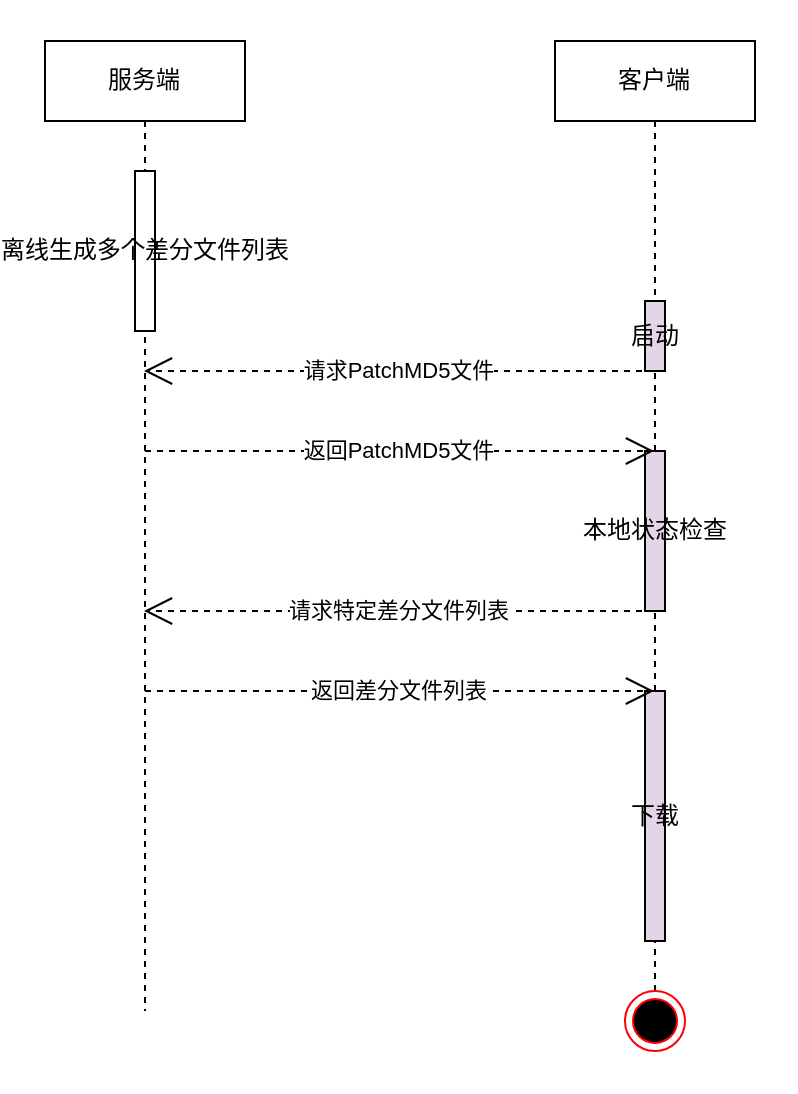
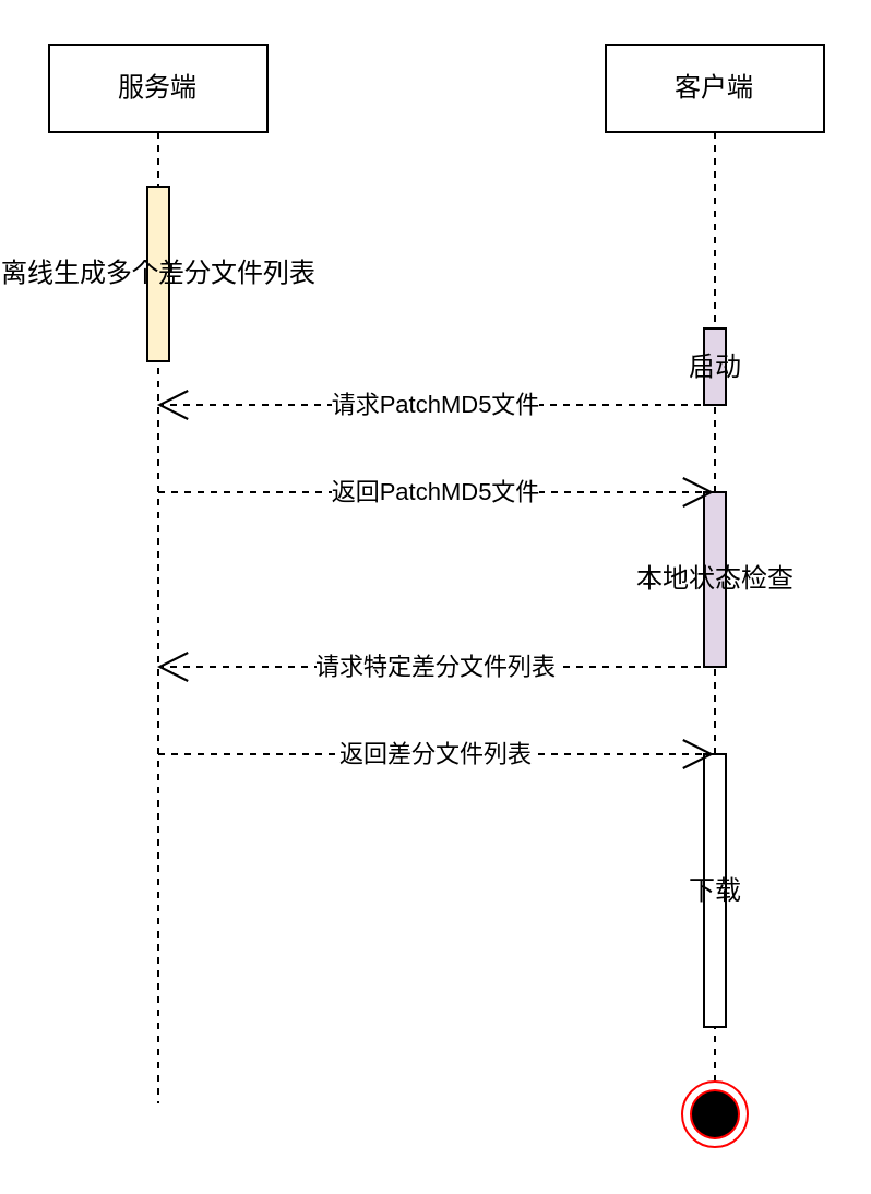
  <mxCell id="0" />
  <mxCell id="1" parent="0" />
  <mxCell id="2" value="服务端" style="shape=umlLifeline;perimeter=lifelinePerimeter;whiteSpace=wrap;html=1;container=1;dropTarget=0;collapsible=0;recursiveResize=0;outlineConnect=0;portConstraint=eastwest;newEdgeStyle={&quot;edgeStyle&quot;:&quot;elbowEdgeStyle&quot;,&quot;elbow&quot;:&quot;vertical&quot;,&quot;curved&quot;:0,&quot;rounded&quot;:0};" vertex="1" parent="1"><mxGeometry x="20" y="20" width="100" height="485" as="geometry" /></mxCell>
- <mxCell id="3" value="离线生成多个差分文件列表" style="html=1;points=[];perimeter=orthogonalPerimeter;outlineConnect=0;targetShapes=umlLifeline;portConstraint=eastwest;newEdgeStyle={&quot;edgeStyle&quot;:&quot;elbowEdgeStyle&quot;,&quot;elbow&quot;:&quot;vertical&quot;,&quot;curved&quot;:0,&quot;rounded&quot;:0};" vertex="1" parent="2"><mxGeometry x="45" y="65" width="10" height="80" as="geometry" /></mxCell>
+ <mxCell id="3" value="离线生成多个差分文件列表" style="html=1;points=[];perimeter=orthogonalPerimeter;outlineConnect=0;targetShapes=umlLifeline;portConstraint=eastwest;newEdgeStyle={&quot;edgeStyle&quot;:&quot;elbowEdgeStyle&quot;,&quot;elbow&quot;:&quot;vertical&quot;,&quot;curved&quot;:0,&quot;rounded&quot;:0};fillColor=#fff2cc;" vertex="1" parent="2"><mxGeometry x="45" y="65" width="10" height="80" as="geometry" /></mxCell>
  <mxCell id="4" value="客户端" style="shape=umlLifeline;perimeter=lifelinePerimeter;whiteSpace=wrap;html=1;container=1;dropTarget=0;collapsible=0;recursiveResize=0;outlineConnect=0;portConstraint=eastwest;newEdgeStyle={&quot;edgeStyle&quot;:&quot;elbowEdgeStyle&quot;,&quot;elbow&quot;:&quot;vertical&quot;,&quot;curved&quot;:0,&quot;rounded&quot;:0};" vertex="1" parent="1"><mxGeometry x="275" y="20" width="100" height="475" as="geometry" /></mxCell>
  <mxCell id="5" value="启动" style="html=1;points=[];perimeter=orthogonalPerimeter;outlineConnect=0;targetShapes=umlLifeline;portConstraint=eastwest;newEdgeStyle={&quot;edgeStyle&quot;:&quot;elbowEdgeStyle&quot;,&quot;elbow&quot;:&quot;vertical&quot;,&quot;curved&quot;:0,&quot;rounded&quot;:0};fillColor=#e1d5e7;" vertex="1" parent="4"><mxGeometry x="45" y="130" width="10" height="35" as="geometry" /></mxCell>
  <mxCell id="6" value="本地状态检查" style="html=1;points=[];perimeter=orthogonalPerimeter;outlineConnect=0;targetShapes=umlLifeline;portConstraint=eastwest;newEdgeStyle={&quot;edgeStyle&quot;:&quot;elbowEdgeStyle&quot;,&quot;elbow&quot;:&quot;vertical&quot;,&quot;curved&quot;:0,&quot;rounded&quot;:0};fillColor=#e1d5e7;" vertex="1" parent="4"><mxGeometry x="45" y="205" width="10" height="80" as="geometry" /></mxCell>
- <mxCell id="7" value="下载" style="html=1;points=[];perimeter=orthogonalPerimeter;outlineConnect=0;targetShapes=umlLifeline;portConstraint=eastwest;newEdgeStyle={&quot;edgeStyle&quot;:&quot;elbowEdgeStyle&quot;,&quot;elbow&quot;:&quot;vertical&quot;,&quot;curved&quot;:0,&quot;rounded&quot;:0};fillColor=#e1d5e7;" vertex="1" parent="4"><mxGeometry x="45" y="325" width="10" height="125" as="geometry" /></mxCell>
+ <mxCell id="7" value="下载" style="html=1;points=[];perimeter=orthogonalPerimeter;outlineConnect=0;targetShapes=umlLifeline;portConstraint=eastwest;newEdgeStyle={&quot;edgeStyle&quot;:&quot;elbowEdgeStyle&quot;,&quot;elbow&quot;:&quot;vertical&quot;,&quot;curved&quot;:0,&quot;rounded&quot;:0};" vertex="1" parent="4"><mxGeometry x="45" y="325" width="10" height="125" as="geometry" /></mxCell>
  <mxCell id="8" value="请求PatchMD5文件" style="endArrow=open;endSize=12;dashed=1;html=1;rounded=0;" edge="1" parent="1" source="4" target="2"><mxGeometry width="160" relative="1" as="geometry"><mxPoint x="250" y="205" as="sourcePoint" /><mxPoint x="330" y="205" as="targetPoint" /><Array as="points"><mxPoint x="170" y="185" /></Array></mxGeometry></mxCell>
  <mxCell id="9" value="返回PatchMD5文件" style="endArrow=open;endSize=12;dashed=1;html=1;rounded=0;" edge="1" parent="1" target="4"><mxGeometry width="160" relative="1" as="geometry"><mxPoint x="70" y="225" as="sourcePoint" /><mxPoint x="230" y="225" as="targetPoint" /></mxGeometry></mxCell>
  <mxCell id="10" value="请求特定差分文件列表" style="endArrow=open;endSize=12;dashed=1;html=1;rounded=0;" edge="1" parent="1" source="4" target="2"><mxGeometry width="160" relative="1" as="geometry"><mxPoint x="140" y="335" as="sourcePoint" /><mxPoint x="300" y="335" as="targetPoint" /><Array as="points"><mxPoint x="190" y="305" /></Array></mxGeometry></mxCell>
  <mxCell id="11" value="返回差分文件列表" style="endArrow=open;endSize=12;dashed=1;html=1;rounded=0;" edge="1" parent="1" target="4"><mxGeometry width="160" relative="1" as="geometry"><mxPoint x="70" y="345" as="sourcePoint" /><mxPoint x="230" y="345" as="targetPoint" /></mxGeometry></mxCell>
  <mxCell id="12" value="" style="ellipse;html=1;shape=endState;fillColor=#000000;strokeColor=#ff0000;" vertex="1" parent="1"><mxGeometry x="310" y="495" width="30" height="30" as="geometry" /></mxCell>
